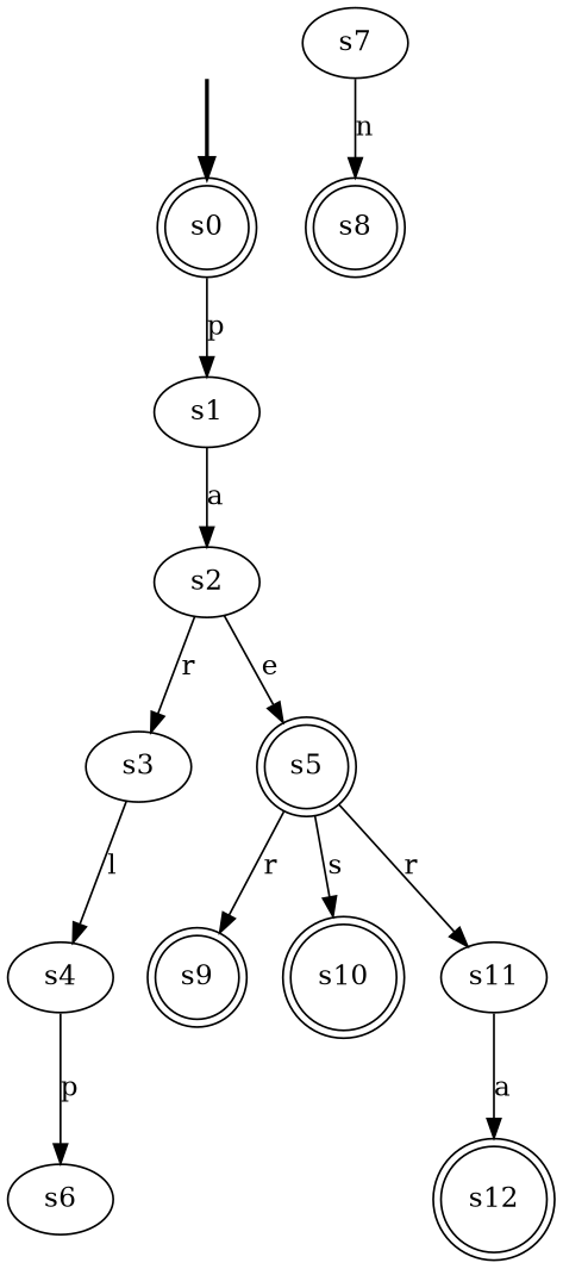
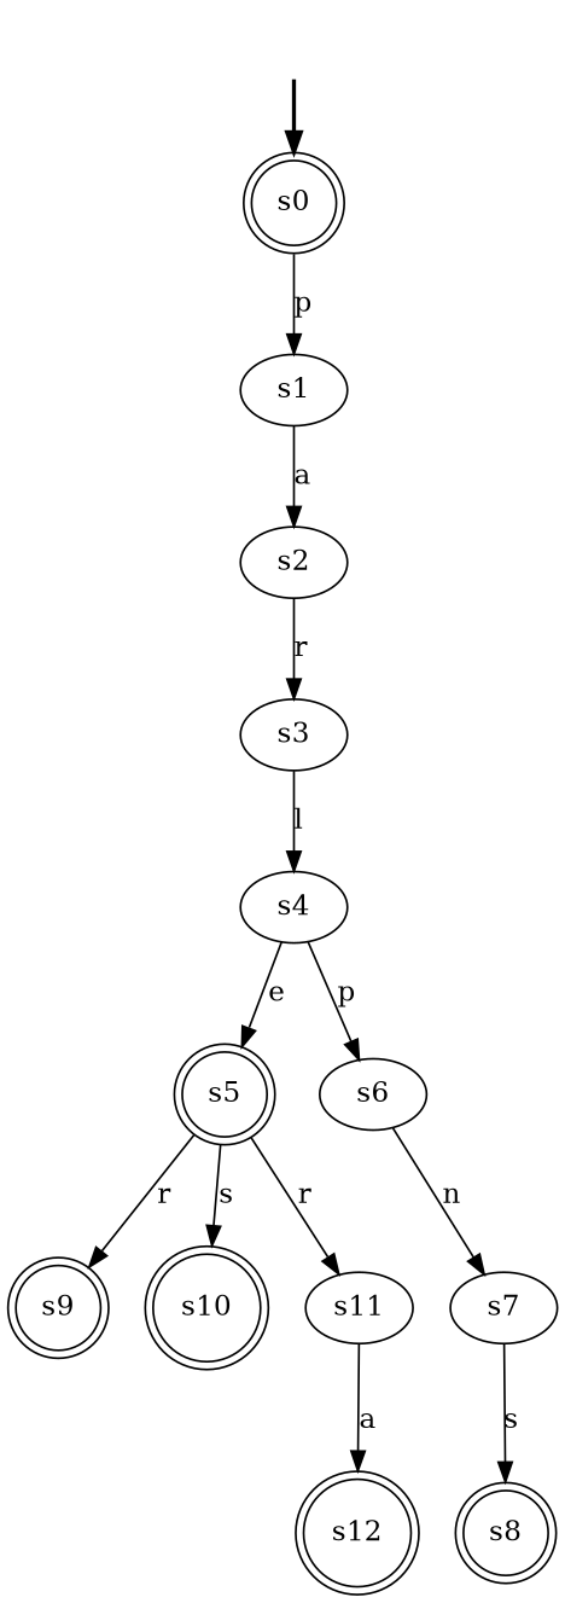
  digraph {
    fontname="DejaVu Serif"
    node [fontname="DejaVu Serif"]
    edge [fontname="DejaVu Serif"]
    fake [style=invisible]
    s0 [root=true shape=doublecircle]
    s1
    s2
    s3
    s4
    s5 [shape=doublecircle]
    s6
    s9 [shape=doublecircle]
    s10 [shape=doublecircle]
    s11
    s7
    s12 [shape=doublecircle]
    s8 [shape=doublecircle]
    fake -> s0 [style=bold]
    s0 -> s1 [label=p]
    s1 -> s2 [label=a]
    s2 -> s3 [label=r]
    s3 -> s4 [label=l]
-   s2 -> s5 [label=e]
+   s4 -> s5 [label=e]
    s4 -> s6 [label=p]
    s5 -> s9 [label=r]
    s5 -> s10 [label=s]
    s5 -> s11 [label=r]
+   s6 -> s7 [label=n]
    s11 -> s12 [label=a]
-   s7 -> s8 [label=n]
+   s7 -> s8 [label=s]
  }
